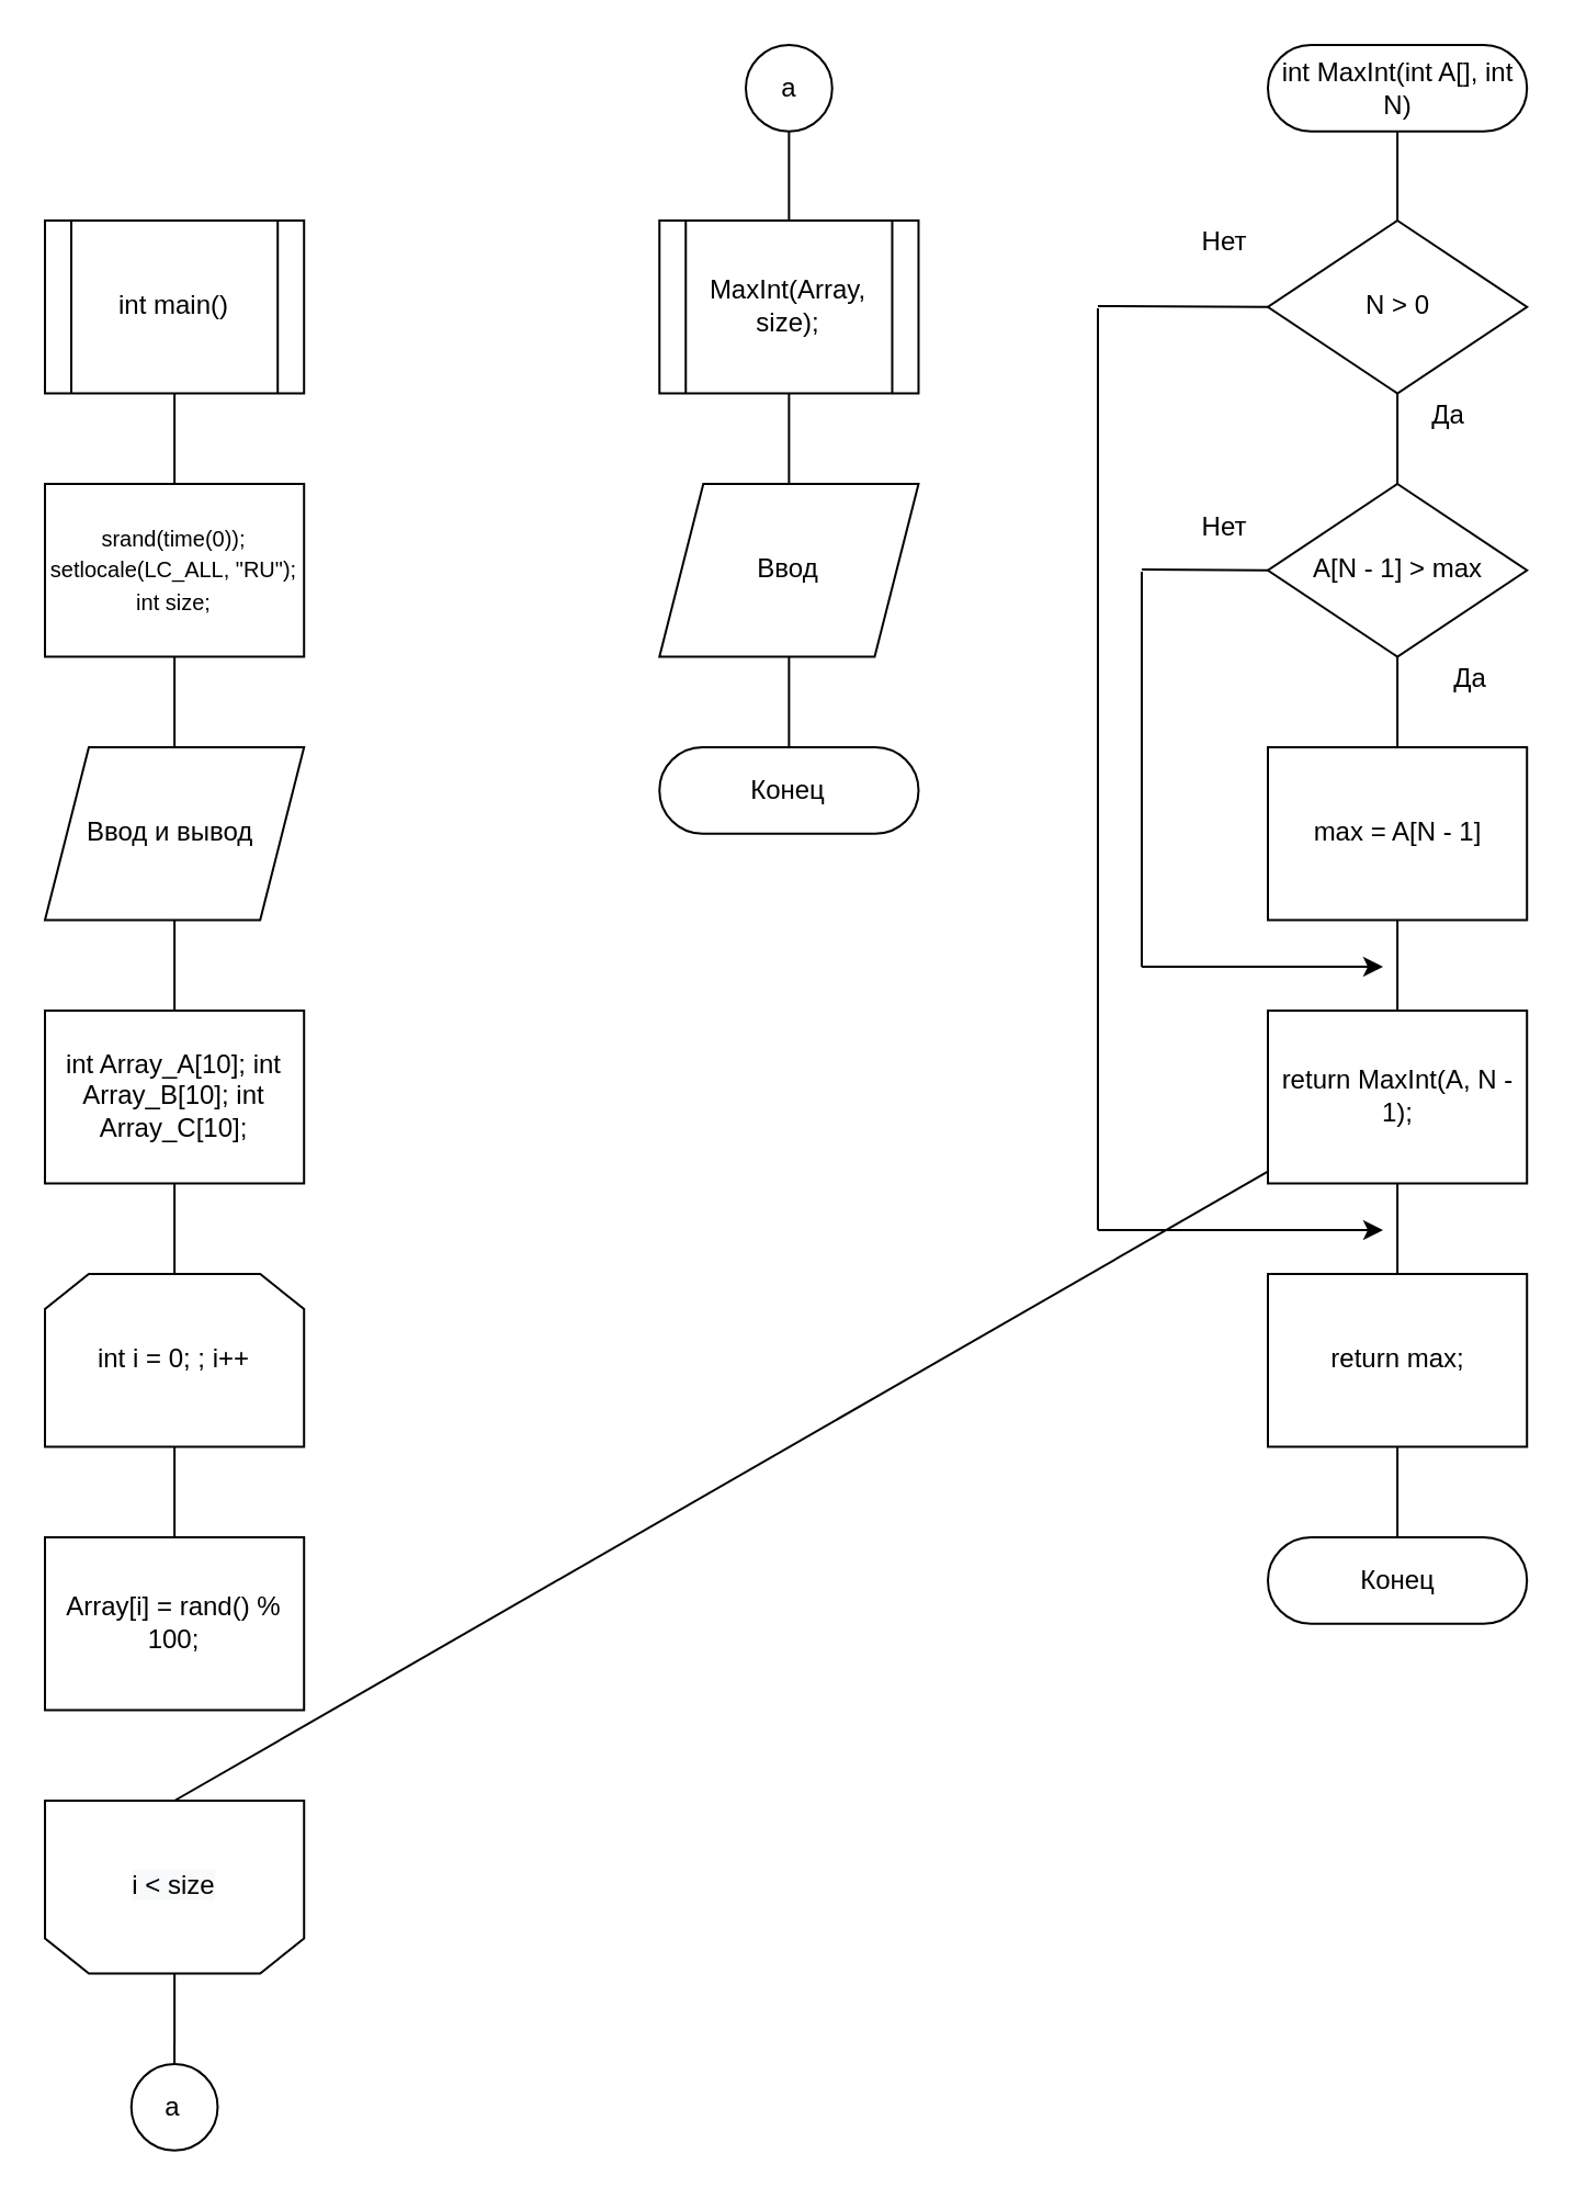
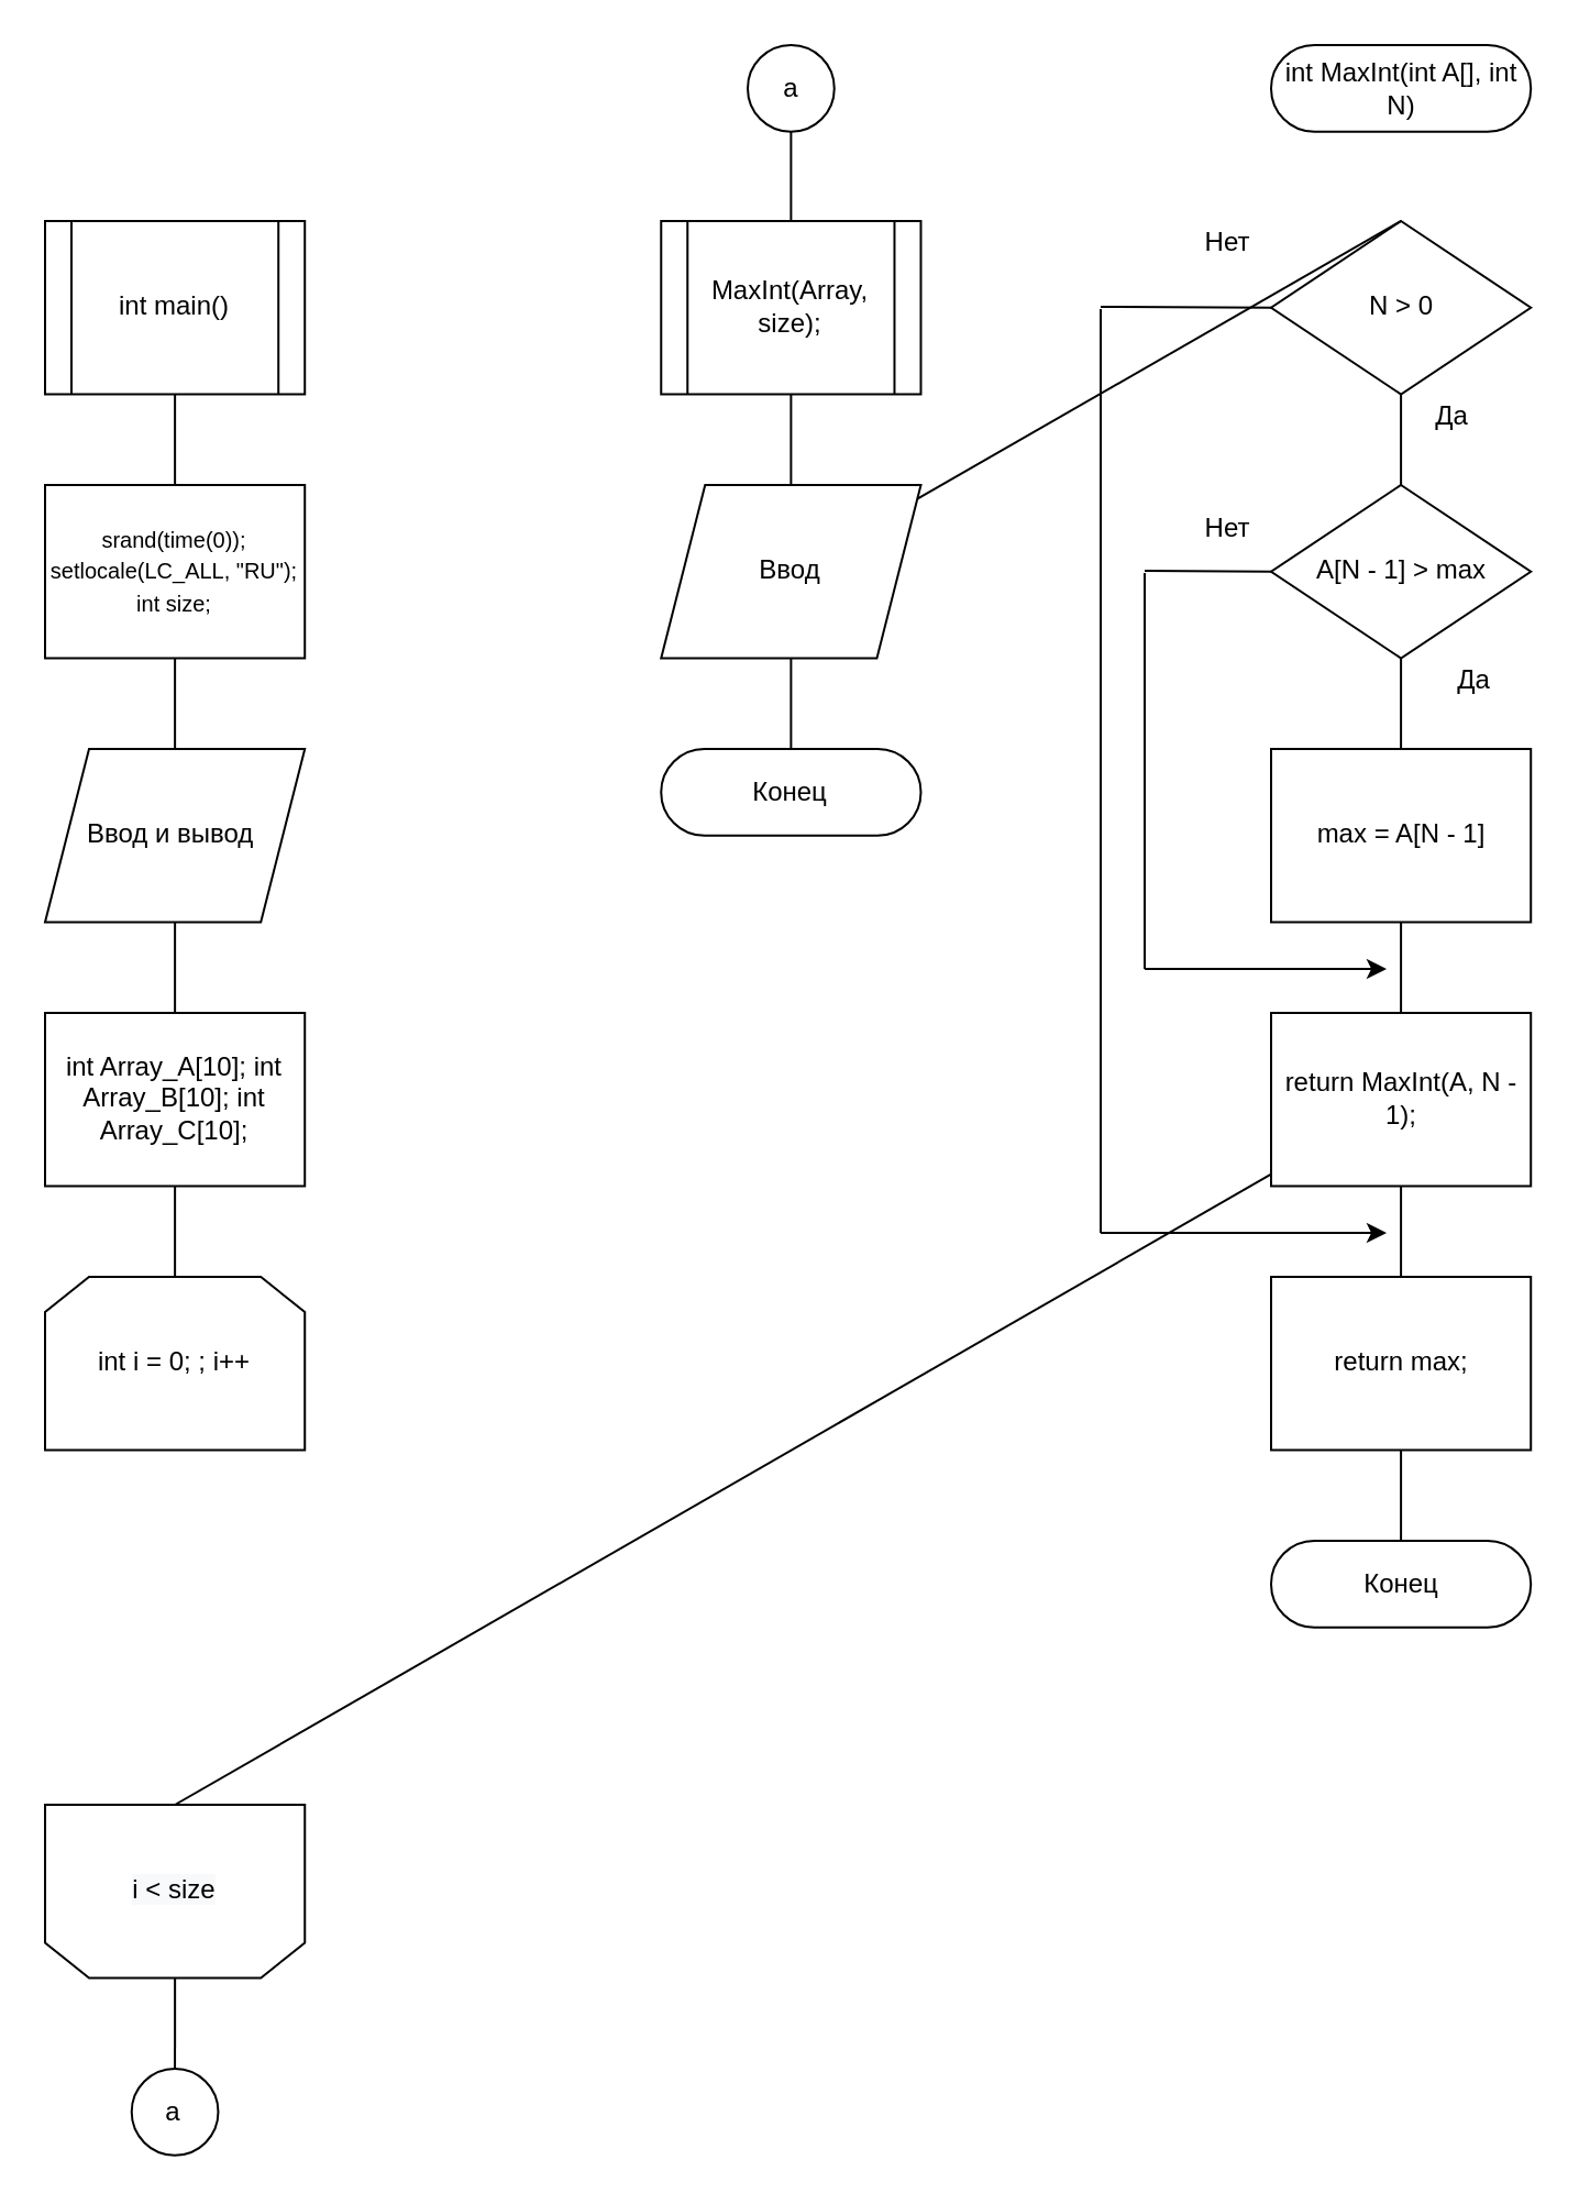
  <mxCell id="0" />
  <mxCell id="1" parent="0" />
  <mxCell id="2" value="int main()" style="shape=process;whiteSpace=wrap;html=1;backgroundOutline=1;" parent="1" vertex="1"><mxGeometry x="20" y="100" width="118.11" height="78.74" as="geometry" /></mxCell>
  <mxCell id="3" value="&lt;font style=&quot;font-size: 10px&quot;&gt;srand(time(0));&#09;setlocale(LC_ALL, &quot;RU&quot;);&#09;int size;&lt;/font&gt;" style="rounded=0;whiteSpace=wrap;html=1;" parent="1" vertex="1"><mxGeometry x="20" y="220" width="118.11" height="78.74" as="geometry" /></mxCell>
  <mxCell id="4" value="Ввод и вывод&amp;nbsp;" style="shape=parallelogram;perimeter=parallelogramPerimeter;whiteSpace=wrap;html=1;fixedSize=1;" parent="1" vertex="1"><mxGeometry x="20" y="340" width="118.11" height="78.74" as="geometry" /></mxCell>
  <mxCell id="5" value="int Array_A[10];&#09;int Array_B[10];&#09;int Array_C[10];" style="rounded=0;whiteSpace=wrap;html=1;" parent="1" vertex="1"><mxGeometry x="20" y="460" width="118.11" height="78.74" as="geometry" /></mxCell>
  <mxCell id="6" value="int i = 0; ; i++" style="shape=loopLimit;whiteSpace=wrap;html=1;" parent="1" vertex="1"><mxGeometry x="20" y="580" width="118.11" height="78.74" as="geometry" /></mxCell>
  <mxCell id="7" value="&#10;&#10;&lt;span style=&quot;color: rgb(0, 0, 0); font-family: helvetica; font-size: 12px; font-style: normal; font-weight: 400; letter-spacing: normal; text-align: center; text-indent: 0px; text-transform: none; word-spacing: 0px; background-color: rgb(248, 249, 250); display: inline; float: none;&quot;&gt;i &amp;lt; size&lt;/span&gt;&#10;&#10;" style="shape=loopLimit;whiteSpace=wrap;html=1;direction=west;" parent="1" vertex="1"><mxGeometry x="20" y="820" width="118.11" height="78.74" as="geometry" /></mxCell>
- <mxCell id="8" value="Array[i] = rand() % 100;" style="rounded=0;whiteSpace=wrap;html=1;" parent="1" vertex="1"><mxGeometry x="20" y="700" width="118.11" height="78.74" as="geometry" /></mxCell>
  <mxCell id="9" value="MaxInt(Array, size);" style="shape=process;whiteSpace=wrap;html=1;backgroundOutline=1;" parent="1" vertex="1"><mxGeometry x="300.13" y="100" width="118.11" height="78.74" as="geometry" /></mxCell>
  <mxCell id="10" value="Ввод" style="shape=parallelogram;perimeter=parallelogramPerimeter;whiteSpace=wrap;html=1;fixedSize=1;" parent="1" vertex="1"><mxGeometry x="300.13" y="220" width="118.11" height="78.74" as="geometry" /></mxCell>
  <mxCell id="11" value="Конец" style="rounded=1;whiteSpace=wrap;html=1;arcSize=50;" parent="1" vertex="1"><mxGeometry x="300.13" y="340" width="118.11" height="39.37" as="geometry" /></mxCell>
  <mxCell id="12" value="&lt;span&gt;int MaxInt(int A[], int N)&lt;/span&gt;" style="rounded=1;whiteSpace=wrap;html=1;arcSize=50;" parent="1" vertex="1"><mxGeometry x="577.5" y="20" width="118.11" height="39.37" as="geometry" /></mxCell>
  <mxCell id="13" value="N &gt; 0" style="rhombus;whiteSpace=wrap;html=1;" parent="1" vertex="1"><mxGeometry x="577.5" y="100" width="118.11" height="78.74" as="geometry" /></mxCell>
  <mxCell id="14" value="A[N - 1] &gt; max" style="rhombus;whiteSpace=wrap;html=1;" parent="1" vertex="1"><mxGeometry x="577.5" y="220" width="118.11" height="78.74" as="geometry" /></mxCell>
  <mxCell id="15" value="max = A[N - 1]" style="rounded=0;whiteSpace=wrap;html=1;" parent="1" vertex="1"><mxGeometry x="577.5" y="340" width="118.11" height="78.74" as="geometry" /></mxCell>
  <mxCell id="16" value="return MaxInt(A, N - 1);" style="rounded=0;whiteSpace=wrap;html=1;" parent="1" vertex="1"><mxGeometry x="577.5" y="460" width="118.11" height="78.74" as="geometry" /></mxCell>
  <mxCell id="17" value="return max;" style="rounded=0;whiteSpace=wrap;html=1;" parent="1" vertex="1"><mxGeometry x="577.5" y="580" width="118.11" height="78.74" as="geometry" /></mxCell>
  <mxCell id="18" value="Конец" style="rounded=1;whiteSpace=wrap;html=1;arcSize=50;" parent="1" vertex="1"><mxGeometry x="577.5" y="700" width="118.11" height="39.37" as="geometry" /></mxCell>
  <mxCell id="19" value="" style="endArrow=none;html=1;entryX=0;entryY=0.5;entryDx=0;entryDy=0;" parent="1" target="13" edge="1"><mxGeometry width="50" height="50" relative="1" as="geometry"><mxPoint x="500" y="139" as="sourcePoint" /><mxPoint x="530" y="260" as="targetPoint" /></mxGeometry></mxCell>
  <mxCell id="20" value="" style="endArrow=none;html=1;" parent="1" edge="1"><mxGeometry width="50" height="50" relative="1" as="geometry"><mxPoint x="500" y="560" as="sourcePoint" /><mxPoint x="500" y="140" as="targetPoint" /></mxGeometry></mxCell>
  <mxCell id="21" value="" style="endArrow=classic;html=1;" parent="1" edge="1"><mxGeometry width="50" height="50" relative="1" as="geometry"><mxPoint x="500" y="560" as="sourcePoint" /><mxPoint x="630" y="560" as="targetPoint" /></mxGeometry></mxCell>
  <mxCell id="22" value="" style="endArrow=none;html=1;entryX=0;entryY=0.5;entryDx=0;entryDy=0;" parent="1" target="14" edge="1"><mxGeometry width="50" height="50" relative="1" as="geometry"><mxPoint x="520" y="259" as="sourcePoint" /><mxPoint x="530" y="460" as="targetPoint" /></mxGeometry></mxCell>
  <mxCell id="23" value="" style="endArrow=none;html=1;" parent="1" edge="1"><mxGeometry width="50" height="50" relative="1" as="geometry"><mxPoint x="520" y="440" as="sourcePoint" /><mxPoint x="520" y="260" as="targetPoint" /></mxGeometry></mxCell>
  <mxCell id="24" value="" style="endArrow=classic;html=1;" parent="1" edge="1"><mxGeometry width="50" height="50" relative="1" as="geometry"><mxPoint x="520" y="440" as="sourcePoint" /><mxPoint x="630" y="440" as="targetPoint" /></mxGeometry></mxCell>
  <mxCell id="25" value="a" style="ellipse;whiteSpace=wrap;html=1;" parent="1" vertex="1"><mxGeometry x="59.37" y="940" width="39.37" height="39.37" as="geometry" /></mxCell>
  <mxCell id="26" value="a" style="ellipse;whiteSpace=wrap;html=1;" parent="1" vertex="1"><mxGeometry x="339.5" y="20" width="39.37" height="39.37" as="geometry" /></mxCell>
  <mxCell id="27" value="" style="endArrow=none;html=1;entryX=0.5;entryY=1;entryDx=0;entryDy=0;exitX=0.5;exitY=0;exitDx=0;exitDy=0;" parent="1" source="3" target="2" edge="1"><mxGeometry width="50" height="50" relative="1" as="geometry"><mxPoint x="500" y="430" as="sourcePoint" /><mxPoint x="550" y="380" as="targetPoint" /></mxGeometry></mxCell>
  <mxCell id="28" value="" style="endArrow=none;html=1;entryX=0.5;entryY=1;entryDx=0;entryDy=0;exitX=0.5;exitY=0;exitDx=0;exitDy=0;" parent="1" source="4" target="3" edge="1"><mxGeometry width="50" height="50" relative="1" as="geometry"><mxPoint x="500" y="450" as="sourcePoint" /><mxPoint x="550" y="400" as="targetPoint" /></mxGeometry></mxCell>
  <mxCell id="29" value="" style="endArrow=none;html=1;exitX=0.5;exitY=1;exitDx=0;exitDy=0;entryX=0.5;entryY=0;entryDx=0;entryDy=0;" parent="1" source="4" edge="1"><mxGeometry width="50" height="50" relative="1" as="geometry"><mxPoint x="500" y="450" as="sourcePoint" /><mxPoint x="79.055" y="460" as="targetPoint" /></mxGeometry></mxCell>
  <mxCell id="30" value="" style="endArrow=none;html=1;exitX=0.5;exitY=0;exitDx=0;exitDy=0;entryX=0.5;entryY=1;entryDx=0;entryDy=0;" parent="1" source="6" target="5" edge="1"><mxGeometry width="50" height="50" relative="1" as="geometry"><mxPoint x="500" y="650" as="sourcePoint" /><mxPoint x="550" y="600" as="targetPoint" /></mxGeometry></mxCell>
- <mxCell id="31" value="" style="endArrow=none;html=1;entryX=0.5;entryY=1;entryDx=0;entryDy=0;exitX=0.5;exitY=0;exitDx=0;exitDy=0;" parent="1" source="8" target="6" edge="1"><mxGeometry width="50" height="50" relative="1" as="geometry"><mxPoint x="500" y="850" as="sourcePoint" /><mxPoint x="550" y="800" as="targetPoint" /></mxGeometry></mxCell>
  <mxCell id="32" value="" style="endArrow=none;html=1;exitX=0.5;exitY=1;exitDx=0;exitDy=0;" parent="1" source="7" target="16" edge="1"><mxGeometry width="50" height="50" relative="1" as="geometry"><mxPoint x="500" y="850" as="sourcePoint" /><mxPoint x="550" y="800" as="targetPoint" /></mxGeometry></mxCell>
  <mxCell id="33" value="" style="endArrow=none;html=1;entryX=0.5;entryY=0;entryDx=0;entryDy=0;exitX=0.5;exitY=0;exitDx=0;exitDy=0;" parent="1" source="25" target="7" edge="1"><mxGeometry width="50" height="50" relative="1" as="geometry"><mxPoint x="500" y="950" as="sourcePoint" /><mxPoint x="550" y="900" as="targetPoint" /></mxGeometry></mxCell>
  <mxCell id="34" value="" style="endArrow=none;html=1;entryX=0.5;entryY=1;entryDx=0;entryDy=0;exitX=0.5;exitY=0;exitDx=0;exitDy=0;" parent="1" source="9" target="26" edge="1"><mxGeometry width="50" height="50" relative="1" as="geometry"><mxPoint x="500" y="350" as="sourcePoint" /><mxPoint x="550" y="300" as="targetPoint" /></mxGeometry></mxCell>
  <mxCell id="35" value="" style="endArrow=none;html=1;entryX=0.5;entryY=1;entryDx=0;entryDy=0;exitX=0.5;exitY=0;exitDx=0;exitDy=0;" parent="1" source="10" target="9" edge="1"><mxGeometry width="50" height="50" relative="1" as="geometry"><mxPoint x="500" y="350" as="sourcePoint" /><mxPoint x="550" y="300" as="targetPoint" /></mxGeometry></mxCell>
  <mxCell id="36" value="" style="endArrow=none;html=1;entryX=0.5;entryY=1;entryDx=0;entryDy=0;exitX=0.5;exitY=0;exitDx=0;exitDy=0;" parent="1" source="11" target="10" edge="1"><mxGeometry width="50" height="50" relative="1" as="geometry"><mxPoint x="500" y="350" as="sourcePoint" /><mxPoint x="550" y="300" as="targetPoint" /></mxGeometry></mxCell>
- <mxCell id="37" value="" style="endArrow=none;html=1;entryX=0.5;entryY=1;entryDx=0;entryDy=0;exitX=0.5;exitY=0;exitDx=0;exitDy=0;" parent="1" source="13" target="12" edge="1"><mxGeometry width="50" height="50" relative="1" as="geometry"><mxPoint x="500" y="450" as="sourcePoint" /><mxPoint x="550" y="400" as="targetPoint" /></mxGeometry></mxCell>
+ <mxCell id="37" value="" style="endArrow=none;html=1;exitX=0.5;exitY=0;exitDx=0;exitDy=0;" parent="1" source="13" target="10" edge="1"><mxGeometry width="50" height="50" relative="1" as="geometry"><mxPoint x="500" y="450" as="sourcePoint" /><mxPoint x="550" y="400" as="targetPoint" /></mxGeometry></mxCell>
  <mxCell id="38" value="" style="endArrow=none;html=1;entryX=0.5;entryY=1;entryDx=0;entryDy=0;exitX=0.5;exitY=0;exitDx=0;exitDy=0;" parent="1" source="14" target="13" edge="1"><mxGeometry width="50" height="50" relative="1" as="geometry"><mxPoint x="500" y="450" as="sourcePoint" /><mxPoint x="550" y="400" as="targetPoint" /></mxGeometry></mxCell>
  <mxCell id="39" value="" style="endArrow=none;html=1;entryX=0.5;entryY=1;entryDx=0;entryDy=0;exitX=0.5;exitY=0;exitDx=0;exitDy=0;" parent="1" source="15" target="14" edge="1"><mxGeometry width="50" height="50" relative="1" as="geometry"><mxPoint x="500" y="450" as="sourcePoint" /><mxPoint x="550" y="400" as="targetPoint" /></mxGeometry></mxCell>
  <mxCell id="40" value="" style="endArrow=none;html=1;entryX=0.5;entryY=1;entryDx=0;entryDy=0;exitX=0.5;exitY=0;exitDx=0;exitDy=0;" parent="1" source="16" target="15" edge="1"><mxGeometry width="50" height="50" relative="1" as="geometry"><mxPoint x="500" y="450" as="sourcePoint" /><mxPoint x="550" y="400" as="targetPoint" /></mxGeometry></mxCell>
  <mxCell id="41" value="" style="endArrow=none;html=1;entryX=0.5;entryY=1;entryDx=0;entryDy=0;exitX=0.5;exitY=0;exitDx=0;exitDy=0;" parent="1" source="17" target="16" edge="1"><mxGeometry width="50" height="50" relative="1" as="geometry"><mxPoint x="500" y="450" as="sourcePoint" /><mxPoint x="550" y="400" as="targetPoint" /></mxGeometry></mxCell>
  <mxCell id="42" value="" style="endArrow=none;html=1;entryX=0.5;entryY=1;entryDx=0;entryDy=0;exitX=0.5;exitY=0;exitDx=0;exitDy=0;" parent="1" source="18" target="17" edge="1"><mxGeometry width="50" height="50" relative="1" as="geometry"><mxPoint x="500" y="550" as="sourcePoint" /><mxPoint x="550" y="500" as="targetPoint" /></mxGeometry></mxCell>
  <mxCell id="43" value="Нет" style="text;html=1;strokeColor=none;fillColor=none;align=center;verticalAlign=middle;whiteSpace=wrap;rounded=0;" vertex="1" parent="1"><mxGeometry x="537.5" y="100" width="40" height="20" as="geometry" /></mxCell>
  <mxCell id="44" value="Нет" style="text;html=1;strokeColor=none;fillColor=none;align=center;verticalAlign=middle;whiteSpace=wrap;rounded=0;" vertex="1" parent="1"><mxGeometry x="537.5" y="230" width="40" height="20" as="geometry" /></mxCell>
  <mxCell id="45" value="Да" style="text;html=1;strokeColor=none;fillColor=none;align=center;verticalAlign=middle;whiteSpace=wrap;rounded=0;" vertex="1" parent="1"><mxGeometry x="640" y="178.74" width="40" height="20" as="geometry" /></mxCell>
  <mxCell id="46" value="Да" style="text;html=1;strokeColor=none;fillColor=none;align=center;verticalAlign=middle;whiteSpace=wrap;rounded=0;" vertex="1" parent="1"><mxGeometry x="650" y="298.74" width="40" height="20" as="geometry" /></mxCell>
